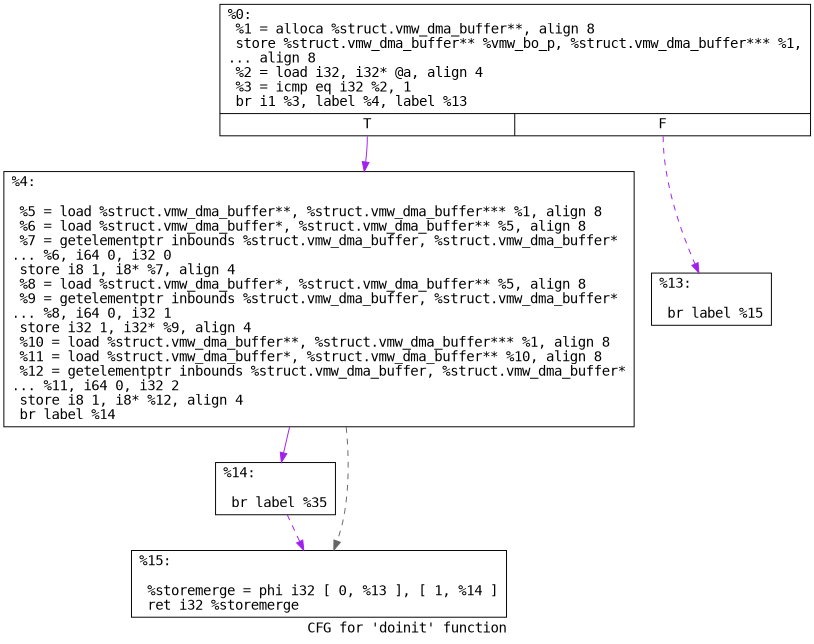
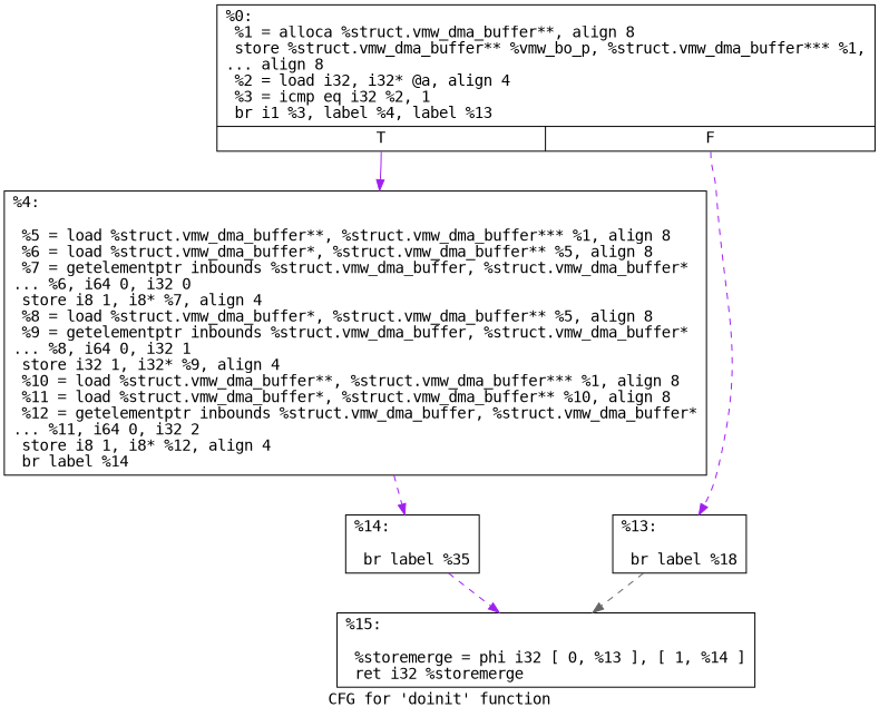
  digraph {
    fontname="DejaVu Sans Mono"
    label="CFG for 'doinit' function"
    node [fontname="DejaVu Sans Mono" shape=record]
    edge [color=purple fontname="DejaVu Sans Mono" style=dashed]
    n1 [label="{%0:\l  %1 = alloca %struct.vmw_dma_buffer**, align 8\l  store %struct.vmw_dma_buffer** %vmw_bo_p, %struct.vmw_dma_buffer*** %1,\l... align 8\l  %2 = load i32, i32* @a, align 4\l  %3 = icmp eq i32 %2, 1\l  br i1 %3, label %4, label %13\l|{<s0>T|<s1>F}}"]
    n2 [label="{%4:\l\l  %5 = load %struct.vmw_dma_buffer**, %struct.vmw_dma_buffer*** %1, align 8\l  %6 = load %struct.vmw_dma_buffer*, %struct.vmw_dma_buffer** %5, align 8\l  %7 = getelementptr inbounds %struct.vmw_dma_buffer, %struct.vmw_dma_buffer*\l... %6, i64 0, i32 0\l  store i8 1, i8* %7, align 4\l  %8 = load %struct.vmw_dma_buffer*, %struct.vmw_dma_buffer** %5, align 8\l  %9 = getelementptr inbounds %struct.vmw_dma_buffer, %struct.vmw_dma_buffer*\l... %8, i64 0, i32 1\l  store i32 1, i32* %9, align 4\l  %10 = load %struct.vmw_dma_buffer**, %struct.vmw_dma_buffer*** %1, align 8\l  %11 = load %struct.vmw_dma_buffer*, %struct.vmw_dma_buffer** %10, align 8\l  %12 = getelementptr inbounds %struct.vmw_dma_buffer, %struct.vmw_dma_buffer*\l... %11, i64 0, i32 2\l  store i8 1, i8* %12, align 4\l  br label %14\l}"]
-   n3 [label="{%13:\l\l  br label %15\l}"]
+   n3 [label="{%13:\l\l  br label %18\l}"]
    n4 [label="{%14:\l\l  br label %35\l}"]
    n5 [label="{%15:\l\l  %storemerge = phi i32 [ 0, %13 ], [ 1, %14 ]\l  ret i32 %storemerge\l}"]
    n1 -> n2 [style=solid tailport=s0]
    n1 -> n3 [tailport=s1]
-   n2 -> n4 [style=solid]
-   n2 -> n5 [color=gray40]
+   n2 -> n4
+   n3 -> n5 [color=gray40]
    n4 -> n5
  }
